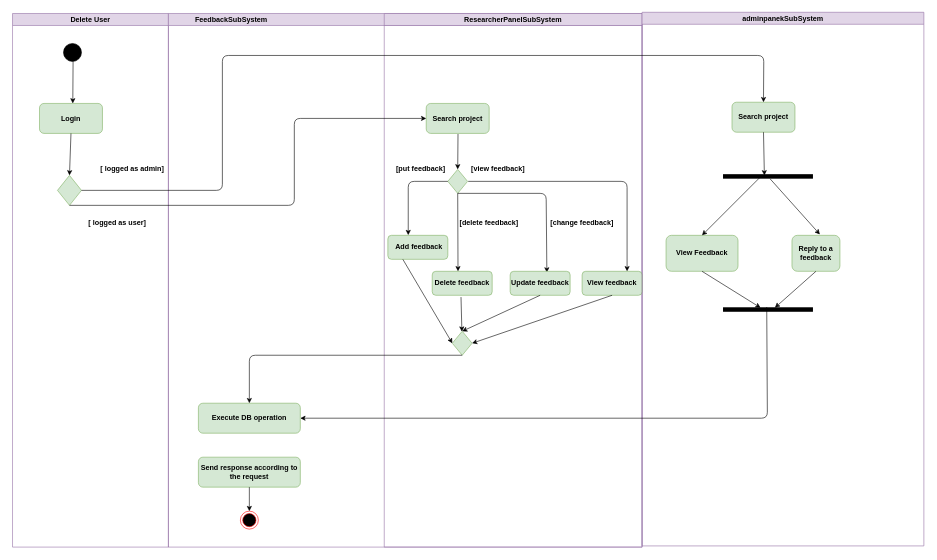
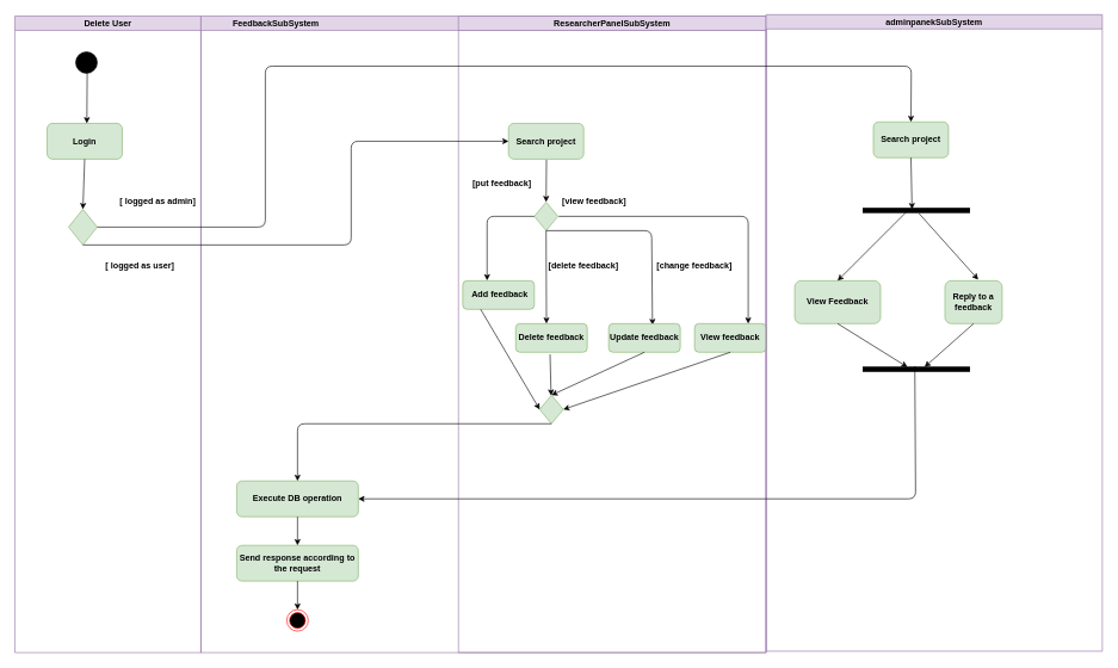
  <mxCell id="0" />
  <mxCell id="1" parent="0" />
  <mxCell id="2" value="" style="endArrow=none;html=1;" parent="1" edge="1"><mxGeometry width="50" height="50" relative="1" as="geometry"><mxPoint x="330" y="172" as="sourcePoint" /><mxPoint x="330" y="172" as="targetPoint" /></mxGeometry></mxCell>
  <mxCell id="3" value="Delete User" style="swimlane;startSize=20;fillColor=#e1d5e7;strokeColor=#9673a6;" parent="1" vertex="1"><mxGeometry x="20" y="22" width="260" height="890" as="geometry" /></mxCell>
  <mxCell id="4" value="&lt;b&gt;Login&lt;/b&gt;" style="rounded=1;whiteSpace=wrap;html=1;fillColor=#d5e8d4;strokeColor=#82b366;" parent="3" vertex="1"><mxGeometry x="45" y="150" width="105" height="50" as="geometry" /></mxCell>
  <mxCell id="5" value="" style="ellipse;whiteSpace=wrap;html=1;aspect=fixed;fillColor=#000000;" parent="3" vertex="1"><mxGeometry x="85" y="50" width="30" height="30" as="geometry" /></mxCell>
  <mxCell id="6" value="" style="endArrow=classic;html=1;entryX=0.5;entryY=0;entryDx=0;entryDy=0;" parent="3" edge="1"><mxGeometry width="50" height="50" relative="1" as="geometry"><mxPoint x="101" y="80" as="sourcePoint" /><mxPoint x="100.5" y="150" as="targetPoint" /></mxGeometry></mxCell>
  <mxCell id="7" value="" style="rhombus;whiteSpace=wrap;html=1;fillColor=#d5e8d4;strokeColor=#82b366;" parent="3" vertex="1"><mxGeometry x="75" y="270" width="40" height="50" as="geometry" /></mxCell>
  <mxCell id="8" value="" style="endArrow=classic;html=1;exitX=0.5;exitY=1;exitDx=0;exitDy=0;" parent="3" source="4" edge="1"><mxGeometry width="50" height="50" relative="1" as="geometry"><mxPoint x="110" y="220" as="sourcePoint" /><mxPoint x="95" y="270" as="targetPoint" /></mxGeometry></mxCell>
  <mxCell id="9" value="&lt;b&gt;[ logged as admin]&lt;/b&gt;" style="text;html=1;strokeColor=none;fillColor=none;align=center;verticalAlign=middle;whiteSpace=wrap;rounded=0;" parent="3" vertex="1"><mxGeometry x="140" y="250" width="120" height="20" as="geometry" /></mxCell>
  <mxCell id="10" value="&lt;b&gt;[ logged as user]&lt;/b&gt;" style="text;html=1;strokeColor=none;fillColor=none;align=center;verticalAlign=middle;whiteSpace=wrap;rounded=0;" parent="3" vertex="1"><mxGeometry x="115" y="340" width="120" height="20" as="geometry" /></mxCell>
  <mxCell id="11" value="" style="swimlane;startSize=20;fillColor=#e1d5e7;strokeColor=#9673a6;" parent="1" vertex="1"><mxGeometry x="280" y="22" width="790" height="890" as="geometry" /></mxCell>
  <mxCell id="12" value="&lt;b&gt;Execute DB operation&lt;/b&gt;" style="rounded=1;whiteSpace=wrap;html=1;fillColor=#d5e8d4;strokeColor=#82b366;" parent="11" vertex="1"><mxGeometry x="50" y="650" width="170" height="50" as="geometry" /></mxCell>
  <mxCell id="13" value="ResearcherPanelSubSystem" style="swimlane;startSize=20;fillColor=#e1d5e7;strokeColor=#9673a6;" parent="11" vertex="1"><mxGeometry x="360" width="430" height="890" as="geometry" /></mxCell>
  <mxCell id="14" value="&lt;b&gt;Search project&lt;/b&gt;" style="rounded=1;whiteSpace=wrap;html=1;fillColor=#d5e8d4;strokeColor=#82b366;" parent="13" vertex="1"><mxGeometry x="70" y="150" width="105" height="50" as="geometry" /></mxCell>
  <mxCell id="15" value="" style="rhombus;whiteSpace=wrap;html=1;fillColor=#d5e8d4;strokeColor=#82b366;" parent="13" vertex="1"><mxGeometry x="106" y="260" width="33" height="40" as="geometry" /></mxCell>
  <mxCell id="16" value="" style="endArrow=classic;html=1;entryX=0.5;entryY=0;entryDx=0;entryDy=0;" parent="13" target="15" edge="1"><mxGeometry width="50" height="50" relative="1" as="geometry"><mxPoint x="123" y="201" as="sourcePoint" /><mxPoint x="230" y="260" as="targetPoint" /></mxGeometry></mxCell>
  <mxCell id="17" value="" style="endArrow=classic;html=1;exitX=0.5;exitY=1;exitDx=0;exitDy=0;" parent="13" source="15" edge="1"><mxGeometry width="50" height="50" relative="1" as="geometry"><mxPoint x="260" y="290" as="sourcePoint" /><mxPoint x="123" y="430" as="targetPoint" /></mxGeometry></mxCell>
  <mxCell id="18" value="" style="rounded=1;whiteSpace=wrap;html=1;fillColor=#d5e8d4;strokeColor=#82b366;" parent="13" vertex="1"><mxGeometry x="6" y="370" width="100" height="40" as="geometry" /></mxCell>
  <mxCell id="19" value="" style="endArrow=classic;html=1;exitX=0;exitY=0.5;exitDx=0;exitDy=0;entryX=0.34;entryY=-0.01;entryDx=0;entryDy=0;entryPerimeter=0;" parent="13" source="15" target="18" edge="1"><mxGeometry width="50" height="50" relative="1" as="geometry"><mxPoint x="70" y="350" as="sourcePoint" /><mxPoint x="120" y="300" as="targetPoint" /><Array as="points"><mxPoint x="40" y="280" /></Array></mxGeometry></mxCell>
- <mxCell id="20" value="&lt;b&gt;[put feedback]&lt;/b&gt;" style="text;html=1;strokeColor=none;fillColor=none;align=center;verticalAlign=middle;whiteSpace=wrap;rounded=0;" parent="13" vertex="1"><mxGeometry x="16" y="250" width="90" height="20" as="geometry" /></mxCell>
+ <mxCell id="20" value="&lt;b&gt;[put feedback]&lt;/b&gt;" style="text;html=1;strokeColor=none;fillColor=none;align=center;verticalAlign=middle;whiteSpace=wrap;rounded=0;" parent="13" vertex="1"><mxGeometry x="16" y="225" width="90" height="20" as="geometry" /></mxCell>
  <mxCell id="21" value="&lt;b&gt;Add feedback&lt;/b&gt;" style="text;html=1;strokeColor=none;fillColor=none;align=center;verticalAlign=middle;whiteSpace=wrap;rounded=0;" parent="13" vertex="1"><mxGeometry x="16" y="380" width="84" height="20" as="geometry" /></mxCell>
  <mxCell id="22" value="&lt;b&gt;Delete feedback&lt;/b&gt;" style="rounded=1;whiteSpace=wrap;html=1;fillColor=#d5e8d4;strokeColor=#82b366;" parent="13" vertex="1"><mxGeometry x="80" y="430" width="100" height="40" as="geometry" /></mxCell>
  <mxCell id="23" value="&lt;b&gt;[delete feedback]&lt;/b&gt;" style="text;html=1;strokeColor=none;fillColor=none;align=center;verticalAlign=middle;whiteSpace=wrap;rounded=0;" parent="13" vertex="1"><mxGeometry x="120" y="340" width="110" height="20" as="geometry" /></mxCell>
  <mxCell id="24" value="" style="endArrow=classic;html=1;exitX=0.5;exitY=1;exitDx=0;exitDy=0;entryX=0.612;entryY=0.05;entryDx=0;entryDy=0;entryPerimeter=0;" parent="13" source="15" target="25" edge="1"><mxGeometry width="50" height="50" relative="1" as="geometry"><mxPoint x="160" y="340" as="sourcePoint" /><mxPoint x="250" y="300" as="targetPoint" /><Array as="points"><mxPoint x="270" y="300" /></Array></mxGeometry></mxCell>
  <mxCell id="25" value="&lt;b&gt;Update feedback&lt;/b&gt;" style="rounded=1;whiteSpace=wrap;html=1;fillColor=#d5e8d4;strokeColor=#82b366;" parent="13" vertex="1"><mxGeometry x="210" y="430" width="100" height="40" as="geometry" /></mxCell>
  <mxCell id="26" value="" style="endArrow=classic;html=1;exitX=0;exitY=0;exitDx=0;exitDy=0;entryX=0.75;entryY=0;entryDx=0;entryDy=0;" parent="13" target="27" edge="1"><mxGeometry width="50" height="50" relative="1" as="geometry"><mxPoint x="140.0" y="280" as="sourcePoint" /><mxPoint x="350" y="280" as="targetPoint" /><Array as="points"><mxPoint x="405" y="280" /></Array></mxGeometry></mxCell>
  <mxCell id="27" value="&lt;b&gt;View feedback&lt;/b&gt;" style="rounded=1;whiteSpace=wrap;html=1;fillColor=#d5e8d4;strokeColor=#82b366;" parent="13" vertex="1"><mxGeometry x="330" y="430" width="100" height="40" as="geometry" /></mxCell>
  <mxCell id="28" value="&lt;b&gt;[view feedback]&lt;/b&gt;" style="text;html=1;strokeColor=none;fillColor=none;align=center;verticalAlign=middle;whiteSpace=wrap;rounded=0;" parent="13" vertex="1"><mxGeometry x="140" y="250" width="100" height="20" as="geometry" /></mxCell>
  <mxCell id="29" value="" style="rhombus;whiteSpace=wrap;html=1;fillColor=#d5e8d4;strokeColor=#82b366;" parent="13" vertex="1"><mxGeometry x="113.5" y="530" width="33" height="40" as="geometry" /></mxCell>
  <mxCell id="30" value="" style="endArrow=classic;html=1;exitX=0.25;exitY=1;exitDx=0;exitDy=0;entryX=0;entryY=0.5;entryDx=0;entryDy=0;" parent="13" source="18" target="29" edge="1"><mxGeometry width="50" height="50" relative="1" as="geometry"><mxPoint x="50" y="550" as="sourcePoint" /><mxPoint x="100" y="500" as="targetPoint" /></mxGeometry></mxCell>
  <mxCell id="31" value="" style="endArrow=classic;html=1;" parent="13" target="29" edge="1"><mxGeometry width="50" height="50" relative="1" as="geometry"><mxPoint x="128" y="473" as="sourcePoint" /><mxPoint x="123.5" y="560" as="targetPoint" /></mxGeometry></mxCell>
  <mxCell id="32" value="" style="endArrow=classic;html=1;exitX=0.5;exitY=1;exitDx=0;exitDy=0;" parent="13" source="25" edge="1"><mxGeometry width="50" height="50" relative="1" as="geometry"><mxPoint x="300" y="570" as="sourcePoint" /><mxPoint x="130" y="530" as="targetPoint" /></mxGeometry></mxCell>
  <mxCell id="33" value="" style="endArrow=classic;html=1;exitX=0.5;exitY=1;exitDx=0;exitDy=0;entryX=1;entryY=0.5;entryDx=0;entryDy=0;" parent="13" source="27" target="29" edge="1"><mxGeometry width="50" height="50" relative="1" as="geometry"><mxPoint x="380" y="550" as="sourcePoint" /><mxPoint x="430" y="500" as="targetPoint" /></mxGeometry></mxCell>
  <mxCell id="34" value="&lt;b&gt;[change feedback]&lt;/b&gt;" style="text;html=1;strokeColor=none;fillColor=none;align=center;verticalAlign=middle;whiteSpace=wrap;rounded=0;" parent="13" vertex="1"><mxGeometry x="270" y="340" width="120" height="20" as="geometry" /></mxCell>
  <mxCell id="35" value="&lt;span style=&quot;font-weight: 700&quot;&gt;FeedbackSubSystem&lt;/span&gt;" style="text;html=1;strokeColor=none;fillColor=none;align=center;verticalAlign=middle;whiteSpace=wrap;rounded=0;" parent="11" vertex="1"><mxGeometry x="80" width="50" height="20" as="geometry" /></mxCell>
  <mxCell id="36" value="" style="endArrow=classic;html=1;exitX=0.5;exitY=1;exitDx=0;exitDy=0;entryX=0.5;entryY=0;entryDx=0;entryDy=0;" parent="11" source="29" target="12" edge="1"><mxGeometry width="50" height="50" relative="1" as="geometry"><mxPoint x="490" y="680" as="sourcePoint" /><mxPoint x="540" y="630" as="targetPoint" /><Array as="points"><mxPoint x="135" y="570" /></Array></mxGeometry></mxCell>
  <mxCell id="37" value="&lt;b&gt;Send response according to the request&lt;/b&gt;" style="rounded=1;whiteSpace=wrap;html=1;fillColor=#d5e8d4;strokeColor=#82b366;" parent="11" vertex="1"><mxGeometry x="50" y="740" width="170" height="50" as="geometry" /></mxCell>
+ <mxCell id="38" value="" style="endArrow=classic;html=1;exitX=0.5;exitY=1;exitDx=0;exitDy=0;entryX=0.5;entryY=0;entryDx=0;entryDy=0;" parent="11" source="12" target="37" edge="1"><mxGeometry width="50" height="50" relative="1" as="geometry"><mxPoint x="210" y="780" as="sourcePoint" /><mxPoint x="260" y="730" as="targetPoint" /></mxGeometry></mxCell>
  <mxCell id="39" value="" style="ellipse;html=1;shape=endState;fillColor=#000000;strokeColor=#ff0000;" parent="11" vertex="1"><mxGeometry x="120" y="830" width="30" height="30" as="geometry" /></mxCell>
  <mxCell id="40" value="" style="endArrow=classic;html=1;exitX=0.5;exitY=1;exitDx=0;exitDy=0;entryX=0.5;entryY=0;entryDx=0;entryDy=0;" parent="11" source="37" target="39" edge="1"><mxGeometry width="50" height="50" relative="1" as="geometry"><mxPoint x="220" y="880" as="sourcePoint" /><mxPoint x="270" y="830" as="targetPoint" /></mxGeometry></mxCell>
  <mxCell id="41" value="adminpanekSubSystem" style="swimlane;startSize=20;fillColor=#e1d5e7;strokeColor=#9673a6;" parent="1" vertex="1"><mxGeometry x="1070" y="20" width="470" height="890" as="geometry" /></mxCell>
  <mxCell id="42" value="&lt;b&gt;Search project&lt;/b&gt;" style="rounded=1;whiteSpace=wrap;html=1;fillColor=#d5e8d4;strokeColor=#82b366;" parent="41" vertex="1"><mxGeometry x="150" y="150" width="105" height="50" as="geometry" /></mxCell>
  <mxCell id="43" value="" style="html=1;points=[];perimeter=orthogonalPerimeter;fillColor=#000000;strokeColor=none;direction=south;" parent="41" vertex="1"><mxGeometry x="135" y="270" width="150" height="7.5" as="geometry" /></mxCell>
  <mxCell id="44" value="" style="endArrow=classic;html=1;exitX=0.5;exitY=1;exitDx=0;exitDy=0;" parent="41" source="42" edge="1"><mxGeometry width="50" height="50" relative="1" as="geometry"><mxPoint x="180" y="340" as="sourcePoint" /><mxPoint x="204" y="272" as="targetPoint" /></mxGeometry></mxCell>
  <mxCell id="45" value="" style="rounded=1;whiteSpace=wrap;html=1;fillColor=#d5e8d4;strokeColor=#82b366;" parent="41" vertex="1"><mxGeometry x="40" y="372" width="120" height="60" as="geometry" /></mxCell>
  <mxCell id="46" value="&lt;b&gt;View Feedback&lt;/b&gt;" style="text;html=1;strokeColor=none;fillColor=none;align=center;verticalAlign=middle;whiteSpace=wrap;rounded=0;" parent="41" vertex="1"><mxGeometry x="50" y="392" width="100" height="20" as="geometry" /></mxCell>
  <mxCell id="47" value="&lt;b&gt;Reply to a feedback&lt;/b&gt;" style="rounded=1;whiteSpace=wrap;html=1;fillColor=#d5e8d4;strokeColor=#82b366;" parent="41" vertex="1"><mxGeometry x="250" y="372" width="80" height="60" as="geometry" /></mxCell>
  <mxCell id="48" value="" style="endArrow=classic;html=1;entryX=0.5;entryY=0;entryDx=0;entryDy=0;" parent="41" target="45" edge="1"><mxGeometry width="50" height="50" relative="1" as="geometry"><mxPoint x="200" y="272" as="sourcePoint" /><mxPoint x="220" y="482" as="targetPoint" /></mxGeometry></mxCell>
  <mxCell id="49" value="" style="endArrow=classic;html=1;exitX=1.048;exitY=0.476;exitDx=0;exitDy=0;exitPerimeter=0;entryX=0.582;entryY=-0.026;entryDx=0;entryDy=0;entryPerimeter=0;" parent="41" source="43" target="47" edge="1"><mxGeometry width="50" height="50" relative="1" as="geometry"><mxPoint x="320" y="362" as="sourcePoint" /><mxPoint x="370" y="312" as="targetPoint" /></mxGeometry></mxCell>
  <mxCell id="50" value="" style="html=1;points=[];perimeter=orthogonalPerimeter;fillColor=#000000;strokeColor=none;direction=south;" parent="41" vertex="1"><mxGeometry x="135" y="492" width="150" height="7.5" as="geometry" /></mxCell>
  <mxCell id="51" value="" style="endArrow=classic;html=1;exitX=0.5;exitY=1;exitDx=0;exitDy=0;entryX=0.095;entryY=0.583;entryDx=0;entryDy=0;entryPerimeter=0;" parent="41" source="45" target="50" edge="1"><mxGeometry width="50" height="50" relative="1" as="geometry"><mxPoint x="140" y="602" as="sourcePoint" /><mxPoint x="190" y="552" as="targetPoint" /></mxGeometry></mxCell>
  <mxCell id="52" value="" style="endArrow=classic;html=1;exitX=0.5;exitY=1;exitDx=0;exitDy=0;entryX=0.095;entryY=0.423;entryDx=0;entryDy=0;entryPerimeter=0;" parent="41" source="47" target="50" edge="1"><mxGeometry width="50" height="50" relative="1" as="geometry"><mxPoint x="210" y="602" as="sourcePoint" /><mxPoint x="260" y="552" as="targetPoint" /></mxGeometry></mxCell>
  <mxCell id="53" value="" style="endArrow=classic;html=1;exitX=1;exitY=0.5;exitDx=0;exitDy=0;entryX=0.5;entryY=0;entryDx=0;entryDy=0;" parent="1" source="7" target="42" edge="1"><mxGeometry width="50" height="50" relative="1" as="geometry"><mxPoint x="1250" y="212" as="sourcePoint" /><mxPoint x="1250" y="92" as="targetPoint" /><Array as="points"><mxPoint x="370" y="317" /><mxPoint x="370" y="92" /><mxPoint x="1273" y="92" /></Array></mxGeometry></mxCell>
  <mxCell id="54" value="" style="endArrow=classic;html=1;exitX=-0.057;exitY=0.514;exitDx=0;exitDy=0;exitPerimeter=0;entryX=1;entryY=0.5;entryDx=0;entryDy=0;" parent="1" source="50" target="12" edge="1"><mxGeometry width="50" height="50" relative="1" as="geometry"><mxPoint x="1280" y="622" as="sourcePoint" /><mxPoint x="1330" y="572" as="targetPoint" /><Array as="points"><mxPoint x="1279" y="697" /></Array></mxGeometry></mxCell>
  <mxCell id="55" value="" style="endArrow=classic;html=1;exitX=0.5;exitY=1;exitDx=0;exitDy=0;entryX=0;entryY=0.5;entryDx=0;entryDy=0;" parent="1" source="7" target="14" edge="1"><mxGeometry width="50" height="50" relative="1" as="geometry"><mxPoint x="390" y="282" as="sourcePoint" /><mxPoint x="550" y="197" as="targetPoint" /><Array as="points"><mxPoint x="490" y="342" /><mxPoint x="490" y="197" /></Array></mxGeometry></mxCell>
